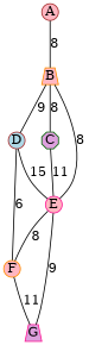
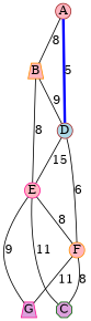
  graph {
    node [color=brown fillcolor=lightpink fixedsize=true shape=circle style=filled]
    A [height=0.25 width=0.25]
    B [color=darkorange height=0.25 shape=trapezium width=0.25]
    D [fillcolor=lightblue height=0.25 width=0.25]
    C [color=darkgreen fillcolor=plum height=0.25 shape=octagon width=0.25]
    E [color=deeppink height=0.25 width=0.25]
    F [color=darkorange height=0.25 width=0.25]
    G [color=deeppink fillcolor=plum height=0.25 shape=trapezium width=0.25]
    A -- B [label=8]
+   A -- D [color=blue label=5 penwidth=3]
    B -- D [label=9]
-   B -- C [label=8]
+   F -- C [label=8]
    B -- E [label=8]
    D -- E [label=15]
    D -- F [label=6]
    C -- E [label=11]
    E -- F [label=8]
    E -- G [label=9]
    F -- G [label=11]
  }
